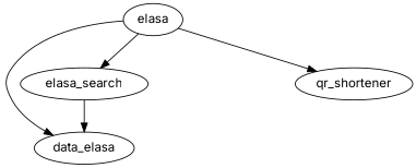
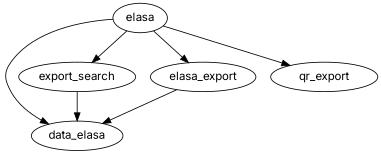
  digraph {
    fontname=Inter
    node [fontname=Inter]
    edge [fontname=Inter]
    n1 [label=elasa]
    n2 [label=data_elasa]
-   elasa_search
-   qr_shortener
+   elasa_search [label=export_search]
+   elasa_export
+   qr_shortener [label=qr_export]
    n1 -> n2
    n1 -> elasa_search
+   n1 -> elasa_export
    n1 -> qr_shortener
    elasa_search -> n2
+   elasa_export -> n2
  }
